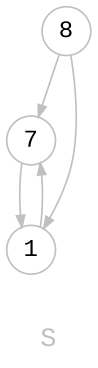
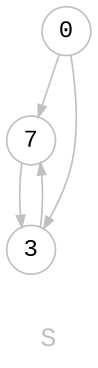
  digraph {
    fontcolor=grey
    fontname="Liberation Mono"
    fontsize=16
    label=S
    node [color=grey fillcolor="#ffffff" fixedsize=true fontname="Liberation Mono" fontsize=14 shape=circle style=filled]
    edge [arrowsize=0.7 color=grey fontcolor=grey fontname="Liberation Mono" fontsize=12]
-   0 [width=0.4 label=8]
+   0 [width=0.4]
    n2 [label=7 width=0.4]
-   3 [width=0.4 label=1]
+   3 [width=0.4]
    0 -> n2
    0 -> 3
    n2 -> 3
    3 -> n2
  }
